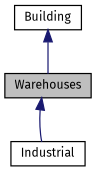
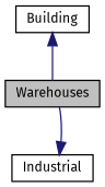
  digraph {
    fontname="Fira Sans"
    node [color=black fillcolor=white fontname="Fira Sans" fontsize=10 shape=record style=filled]
    edge [color=midnightblue dir=back fontname="Fira Sans" fontsize=10 labelfontname=Helvetica labelfontsize=10 style=solid]
    n1 [fillcolor=grey75 fontcolor=black height=0.2 label=Warehouses width=0.4]
    n2 [height=0.2 label=Industrial width=0.4]
    n3 [height=0.2 label=Building width=0.4]
-   n1 -> n2
+   n2 -> n1
    n3 -> n1
  }
